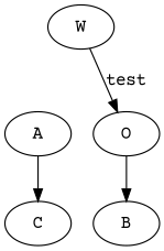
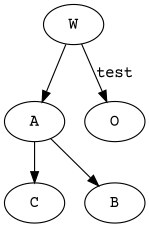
  strict digraph {
    fontname="Courier Prime"
    node [fontname="Courier Prime"]
    edge [fontname="Courier Prime"]
    A
    B
    C
    W
    O
-   O -> B
+   A -> B
    A -> C
+   W -> A
    W -> O [label=test]
  }
